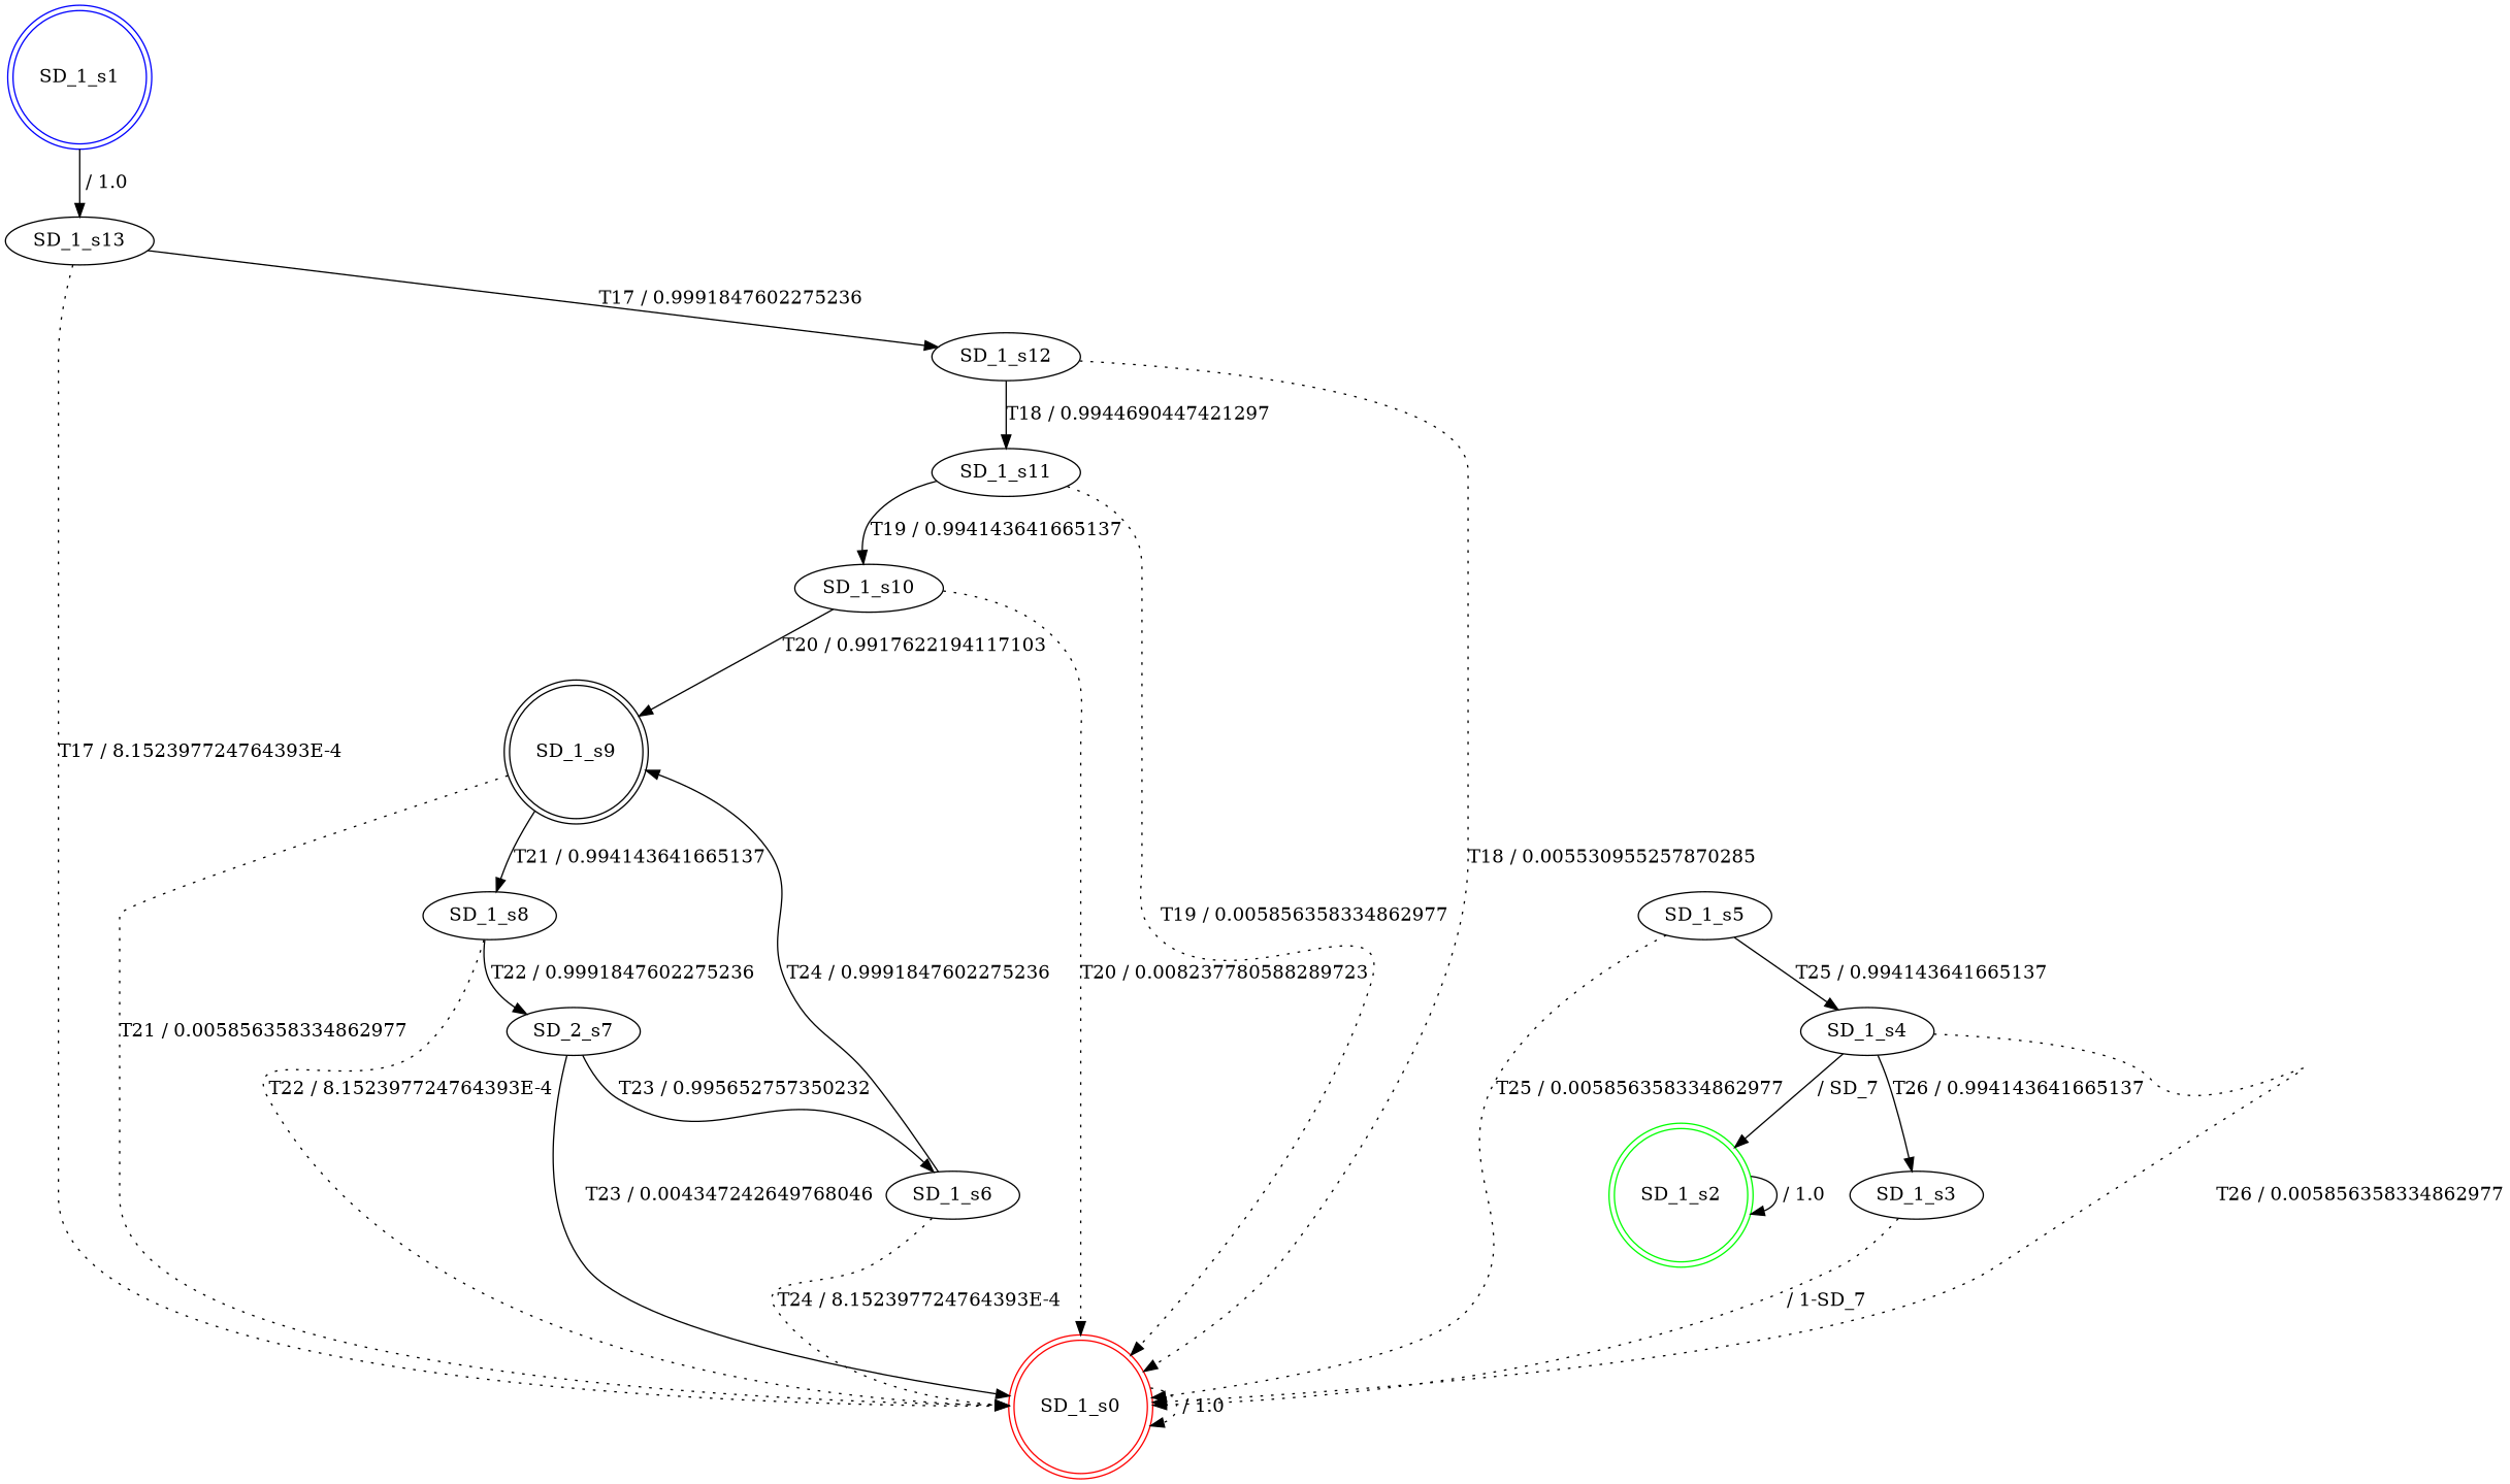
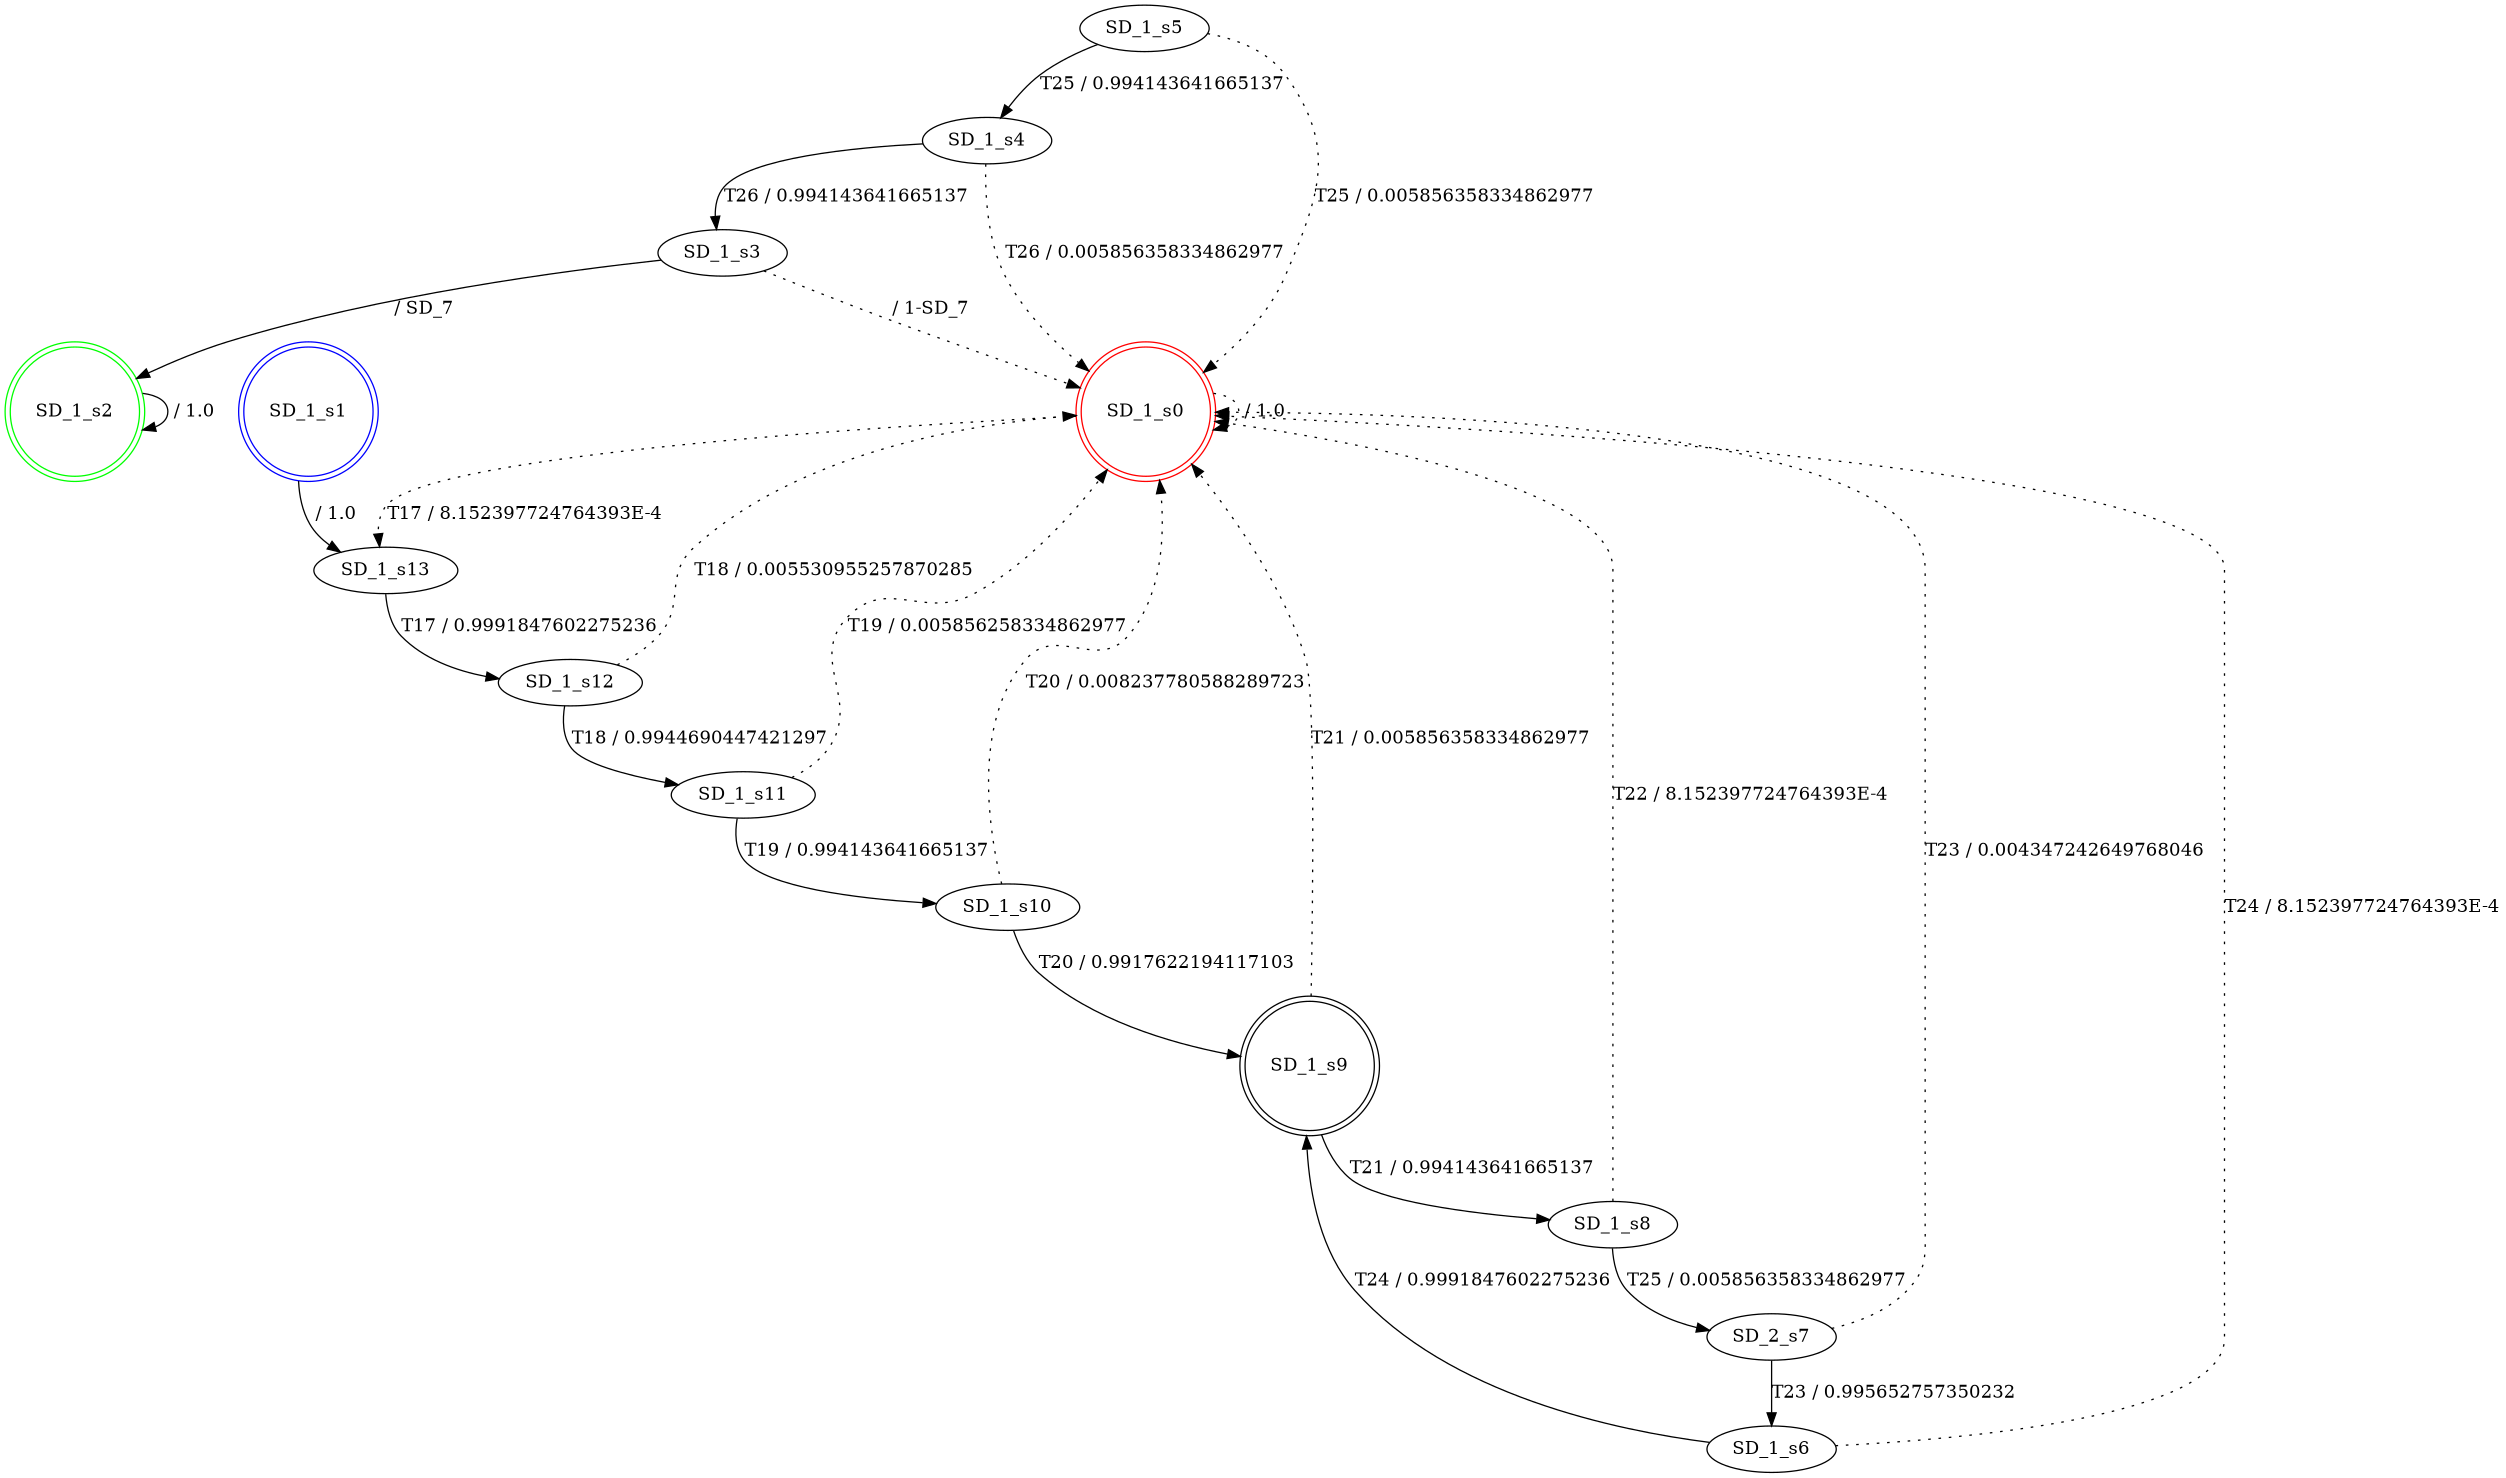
  digraph {
    n1 [color=red label=SD_1_s0 shape=doublecircle]
    n2 [color=blue label=SD_1_s1 shape=doublecircle]
    n3 [label=SD_1_s13]
    n4 [label=SD_1_s12]
    n5 [color=green label=SD_1_s2 shape=doublecircle]
    n6 [label=SD_1_s3]
    n7 [label=SD_1_s4]
    n8 [label=SD_1_s5]
    n9 [label=SD_1_s6]
    n10 [label=SD_1_s9 shape=doublecircle]
    n11 [label=SD_2_s7]
    n12 [label=SD_1_s8]
    n13 [label=SD_1_s10]
    n14 [label=SD_1_s11]
    n1 -> n1 [label=" / 1.0" style=dotted]
    n2 -> n3 [label=" / 1.0"]
-   n3 -> n1 [label="T17 / 8.152397724764393E-4" style=dotted]
+   n1 -> n3 [label="T17 / 8.152397724764393E-4" style=dotted]
    n3 -> n4 [label="T17 / 0.9991847602275236"]
    n4 -> n1 [label="T18 / 0.005530955257870285" style=dotted]
    n4 -> n14 [label="T18 / 0.9944690447421297"]
    n5 -> n5 [label=" / 1.0"]
    n6 -> n1 [label=" / 1-SD_7" style=dotted]
-   n7 -> n5 [label=" / SD_7"]
+   n6 -> n5 [label=" / SD_7"]
    n7 -> n1 [label="T26 / 0.005856358334862977" style=dotted]
    n7 -> n6 [label="T26 / 0.994143641665137"]
    n8 -> n1 [label="T25 / 0.005856358334862977" style=dotted]
    n8 -> n7 [label="T25 / 0.994143641665137"]
    n9 -> n1 [label="T24 / 8.152397724764393E-4" style=dotted]
    n9 -> n10 [label="T24 / 0.9991847602275236"]
    n10 -> n1 [label="T21 / 0.005856358334862977" style=dotted]
    n10 -> n12 [label="T21 / 0.994143641665137"]
-   n11 -> n1 [label="T23 / 0.004347242649768046" style=solid]
+   n11 -> n1 [label="T23 / 0.004347242649768046" style=dotted]
    n11 -> n9 [label="T23 / 0.995652757350232"]
    n12 -> n1 [label="T22 / 8.152397724764393E-4" style=dotted]
-   n12 -> n11 [label="T22 / 0.9991847602275236"]
+   n12 -> n11 [label="T25 / 0.005856358334862977"]
    n13 -> n1 [label="T20 / 0.008237780588289723" style=dotted]
    n13 -> n10 [label="T20 / 0.9917622194117103"]
-   n14 -> n1 [label="T19 / 0.005856358334862977" style=dotted]
+   n14 -> n1 [label="T19 / 0.005856258334862977" style=dotted]
    n14 -> n13 [label="T19 / 0.994143641665137"]
  }
